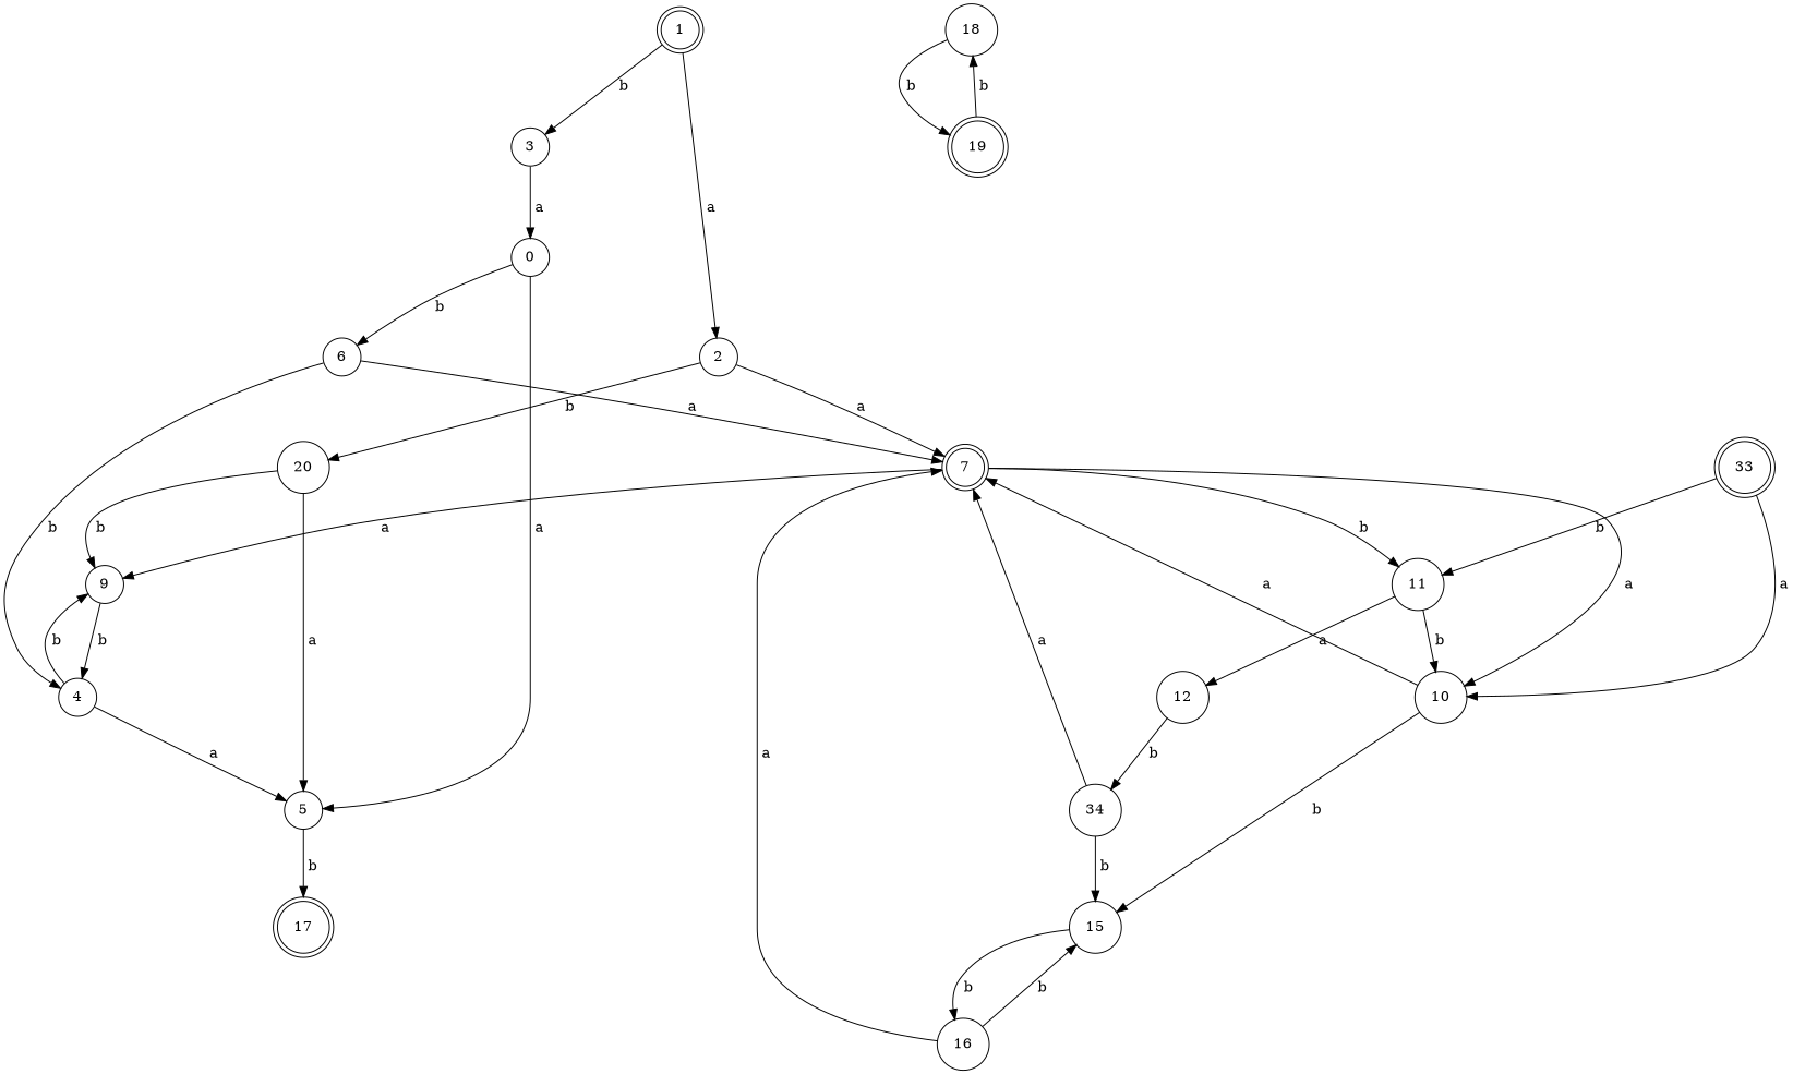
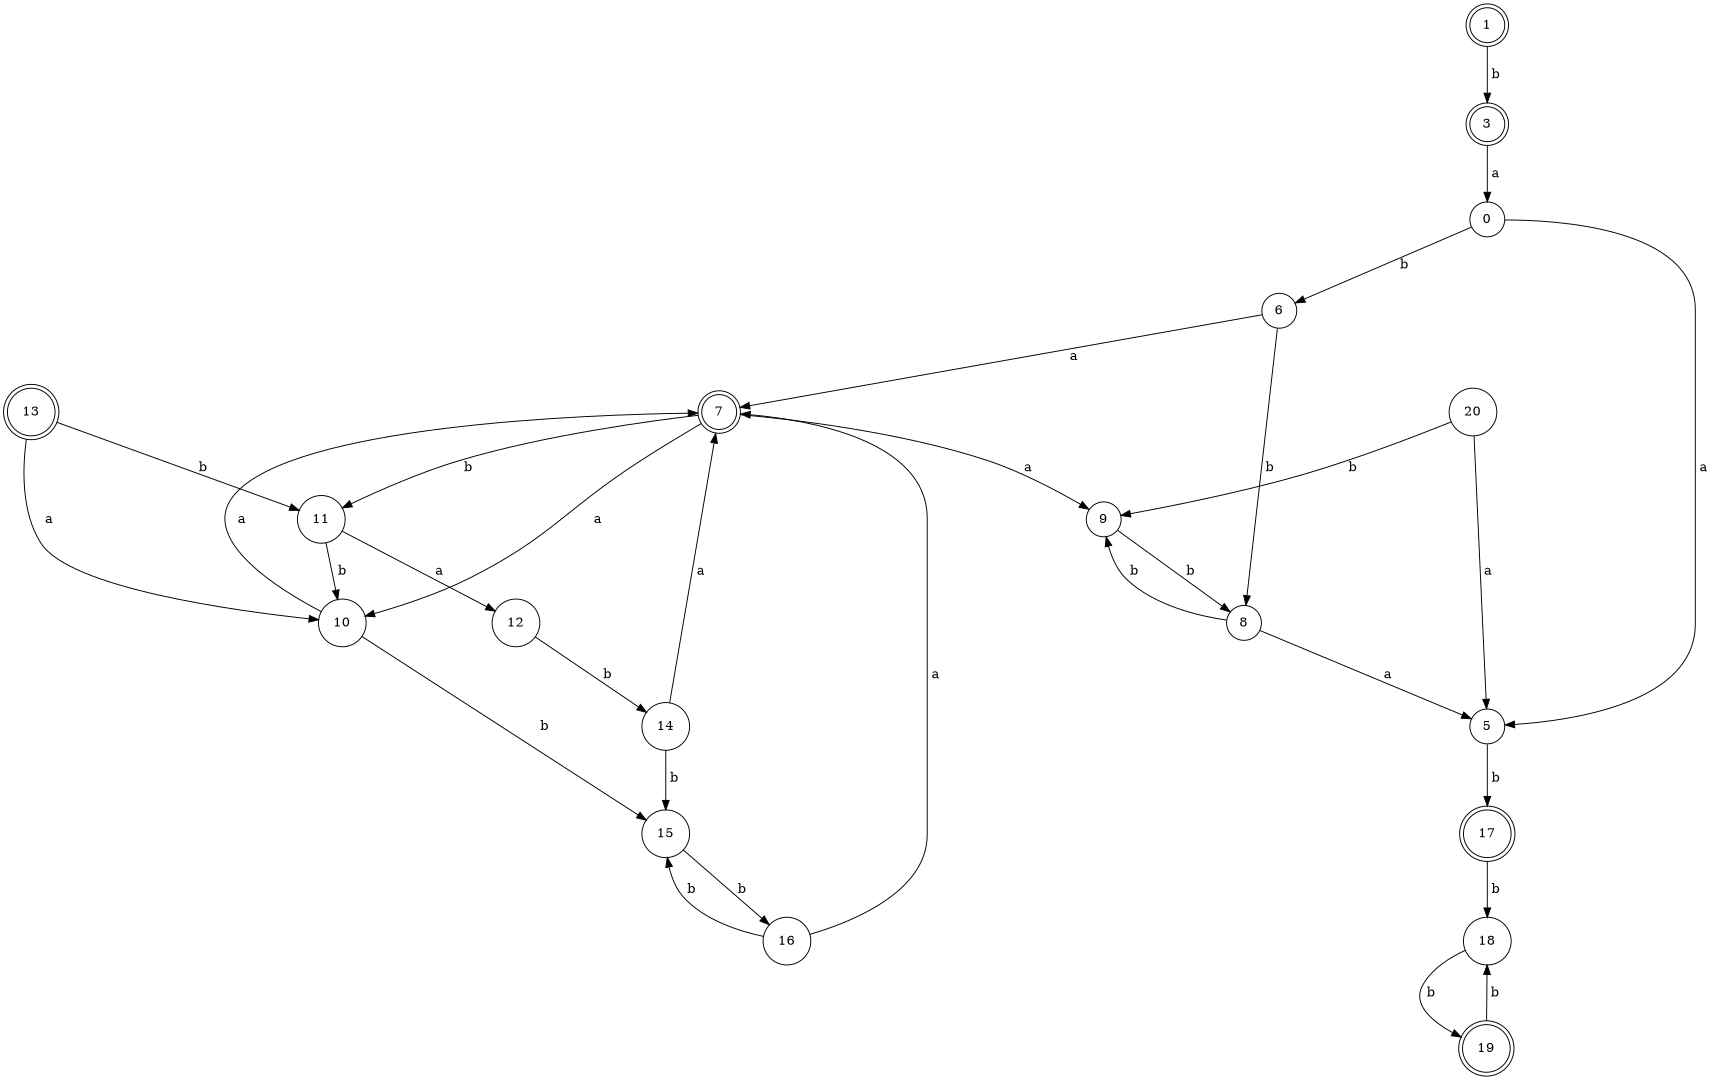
  digraph {
    fontname="DejaVu Serif"
    nodesep=1.5
    rankdir=TB
    ranksep=0.6
    node [fontname="DejaVu Serif" shape=circle]
    edge [fontname="DejaVu Serif" styel=bold]
    1 [shape=doublecircle width=0.4]
-   2 [width=0.4]
-   3 [width=0.4]
+   3 [shape=doublecircle width=0.4]
    7 [shape=doublecircle width=0.4]
    20 [width=0.4]
    n6 [label=0 width=0.4]
    10 [width=0.4]
    11 [width=0.4]
    9 [width=0.4]
    5 [width=0.4]
    6 [width=0.4]
    15 [width=0.4]
    12 [width=0.4]
    17 [shape=doublecircle width=0.4]
-   8 [width=0.4 label=4]
+   8 [width=0.4]
    18 [width=0.4]
    19 [shape=doublecircle width=0.4]
    16 [width=0.4]
-   14 [width=0.4 label=34]
-   13 [shape=doublecircle width=0.4 label=33]
-   1 -> 2 [label=" a"]
+   14 [width=0.4]
+   13 [shape=doublecircle width=0.4]
    1 -> 3 [label=" b"]
-   2 -> 7 [label=" a"]
-   2 -> 20 [label=" b"]
    3 -> n6 [label=" a"]
    7 -> 10 [label=" a"]
    7 -> 11 [label=" b"]
    7 -> 9 [label=" a"]
    20 -> 9 [label=" b"]
    20 -> 5 [label=" a"]
    n6 -> 5 [label=" a"]
    n6 -> 6 [label=" b"]
    10 -> 7 [label=" a"]
    10 -> 15 [label=" b"]
    11 -> 10 [label=" b"]
    11 -> 12 [label=" a"]
    9 -> 8 [label=" b"]
    5 -> 17 [label=" b"]
    6 -> 7 [label=" a"]
    6 -> 8 [label=" b"]
    15 -> 16 [label=" b"]
    12 -> 14 [label=" b"]
+   17 -> 18 [label=" b"]
    8 -> 9 [label=" b"]
    8 -> 5 [label=" a"]
    18 -> 19 [label=" b"]
    19 -> 18 [label=" b"]
    16 -> 7 [label=" a"]
    16 -> 15 [label=" b"]
    14 -> 7 [label=" a"]
    14 -> 15 [label=" b"]
    13 -> 10 [label=" a"]
    13 -> 11 [label=" b"]
  }
